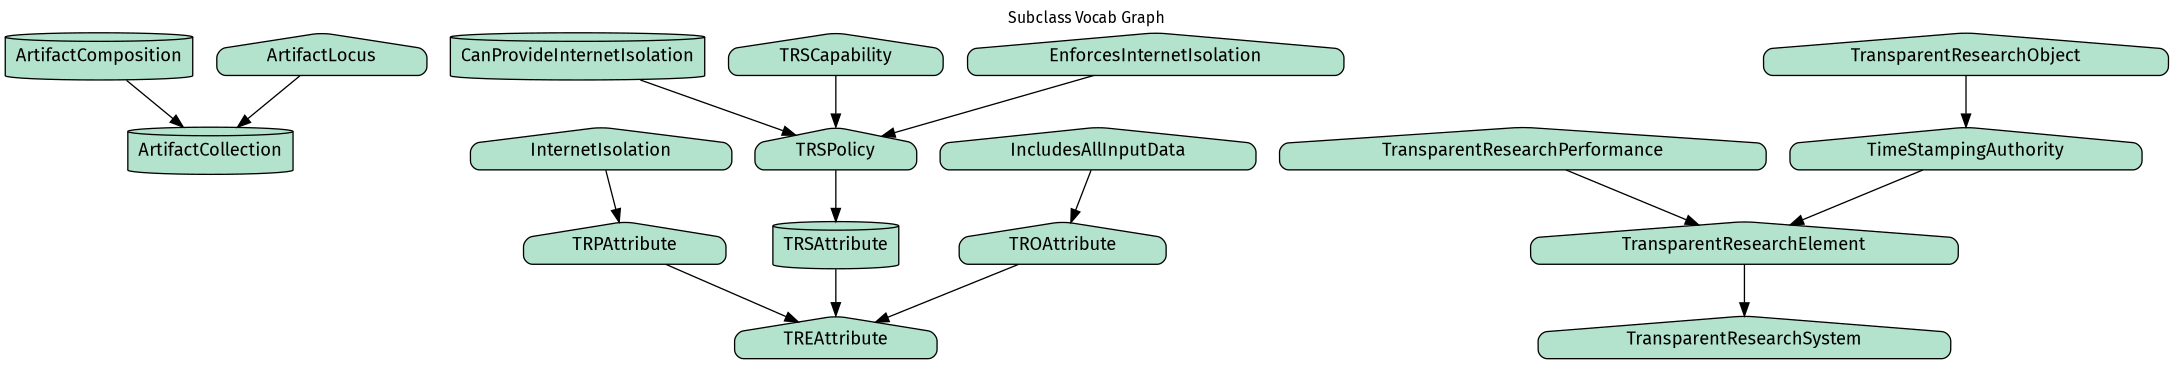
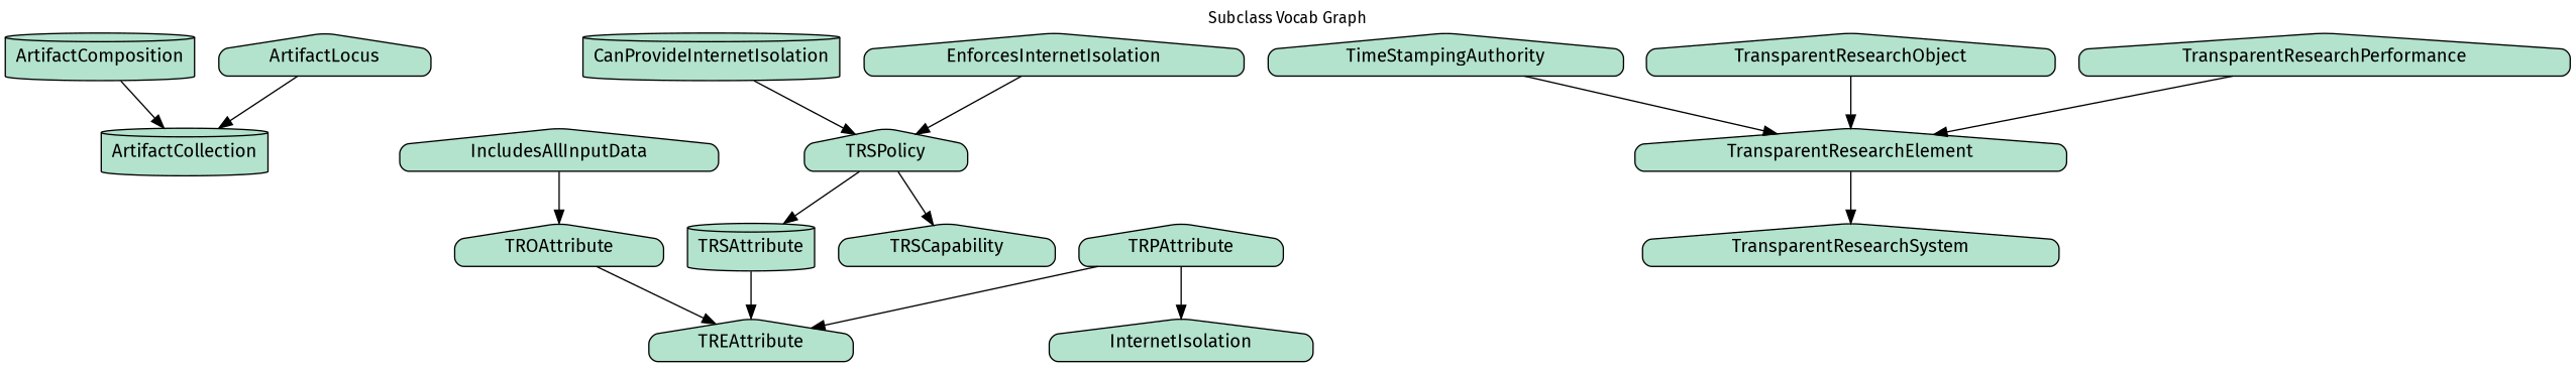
  digraph {
    fontname="Fira Sans"
    fontsize=12
    label="Subclass Vocab Graph"
    labelloc=t
    rankdir=TB
    node [fillcolor="#b3e2cd" fontname="Fira Sans" peripheries=1 shape=house style="filled, rounded"]
    edge [fontname="Fira Sans"]
    ArtifactComposition [shape=cylinder]
    ArtifactCollection [shape=cylinder]
    ArtifactLocus
    TROAttribute
    TREAttribute
    TRPAttribute
    TRSAttribute [shape=cylinder]
    IncludesAllInputData
    InternetIsolation
    CanProvideInternetIsolation [shape=cylinder]
    TRSPolicy
    TRSCapability
    EnforcesInternetIsolation
    TimeStampingAuthority
    TransparentResearchElement
    TransparentResearchSystem
    TransparentResearchObject
    TransparentResearchPerformance
    ArtifactComposition -> ArtifactCollection
    ArtifactLocus -> ArtifactCollection
    TROAttribute -> TREAttribute
    TRPAttribute -> TREAttribute
    TRSAttribute -> TREAttribute
    IncludesAllInputData -> TROAttribute
-   InternetIsolation -> TRPAttribute
+   TRPAttribute -> InternetIsolation
    CanProvideInternetIsolation -> TRSPolicy
    TRSPolicy -> TRSAttribute
-   TRSCapability -> TRSPolicy
+   TRSPolicy -> TRSCapability
    EnforcesInternetIsolation -> TRSPolicy
    TimeStampingAuthority -> TransparentResearchElement
    TransparentResearchElement -> TransparentResearchSystem
-   TransparentResearchObject -> TimeStampingAuthority
+   TransparentResearchObject -> TransparentResearchElement
    TransparentResearchPerformance -> TransparentResearchElement
  }
